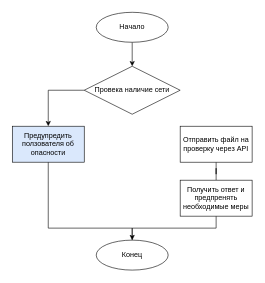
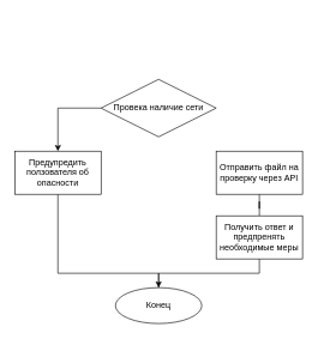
  <mxCell id="0" />
  <mxCell id="1" parent="0" />
- <mxCell id="2" style="edgeStyle=orthogonalEdgeStyle;rounded=0;orthogonalLoop=1;jettySize=auto;html=1;entryX=0.5;entryY=0;entryDx=0;entryDy=0;" edge="1" parent="1" source="3" target="5"><mxGeometry relative="1" as="geometry" /></mxCell>
- <mxCell id="3" value="Начало" style="ellipse;whiteSpace=wrap;html=1;" parent="1" vertex="1"><mxGeometry x="160" y="20" width="120" height="50" as="geometry" /></mxCell>
  <mxCell id="4" style="edgeStyle=orthogonalEdgeStyle;rounded=0;orthogonalLoop=1;jettySize=auto;html=1;exitX=0;exitY=0.5;exitDx=0;exitDy=0;entryX=0.5;entryY=0;entryDx=0;entryDy=0;" edge="1" parent="1" source="5" target="9"><mxGeometry relative="1" as="geometry"><mxPoint x="80" y="150" as="targetPoint" /><Array as="points"><mxPoint x="80" y="150" /></Array></mxGeometry></mxCell>
  <mxCell id="5" value="Провека наличие сети" style="rhombus;whiteSpace=wrap;html=1;" parent="1" vertex="1"><mxGeometry x="140" y="110" width="160" height="80" as="geometry" /></mxCell>
  <mxCell id="6" style="edgeStyle=orthogonalEdgeStyle;rounded=0;orthogonalLoop=1;jettySize=auto;html=1;endArrow=none;" edge="1" parent="1" source="7" target="12"><mxGeometry relative="1" as="geometry" /></mxCell>
  <mxCell id="7" value="Отправить файл на проверку через API" style="rounded=0;whiteSpace=wrap;html=1;" parent="1" vertex="1"><mxGeometry x="300" y="210" width="120" height="60" as="geometry" /></mxCell>
  <mxCell id="8" style="edgeStyle=orthogonalEdgeStyle;rounded=0;orthogonalLoop=1;jettySize=auto;html=1;entryX=0.5;entryY=0;entryDx=0;entryDy=0;" edge="1" parent="1" source="9" target="10"><mxGeometry relative="1" as="geometry"><mxPoint x="80" y="380" as="targetPoint" /><Array as="points"><mxPoint x="80" y="380" /><mxPoint x="220" y="380" /></Array></mxGeometry></mxCell>
- <mxCell id="9" value="Предупредить ползователя об опасности" style="rounded=0;whiteSpace=wrap;html=1;fillColor=#dae8fc;" vertex="1" parent="1"><mxGeometry x="20" y="210" width="120" height="60" as="geometry" /></mxCell>
+ <mxCell id="9" value="Предупредить ползователя об опасности" style="rounded=0;whiteSpace=wrap;html=1;" vertex="1" parent="1"><mxGeometry x="20" y="210" width="120" height="60" as="geometry" /></mxCell>
  <mxCell id="10" value="Конец" style="ellipse;whiteSpace=wrap;html=1;" vertex="1" parent="1"><mxGeometry x="160" y="400" width="120" height="50" as="geometry" /></mxCell>
  <mxCell id="11" style="edgeStyle=orthogonalEdgeStyle;rounded=0;orthogonalLoop=1;jettySize=auto;html=1;entryX=0.5;entryY=0;entryDx=0;entryDy=0;endArrow=none;" edge="1" parent="1" source="12" target="10"><mxGeometry relative="1" as="geometry"><mxPoint x="360" y="390" as="targetPoint" /><Array as="points"><mxPoint x="360" y="380" /><mxPoint x="220" y="380" /></Array></mxGeometry></mxCell>
  <mxCell id="12" value="Получить ответ и предпренять необходимые меры" style="rounded=0;whiteSpace=wrap;html=1;" vertex="1" parent="1"><mxGeometry x="300" y="300" width="120" height="60" as="geometry" /></mxCell>
